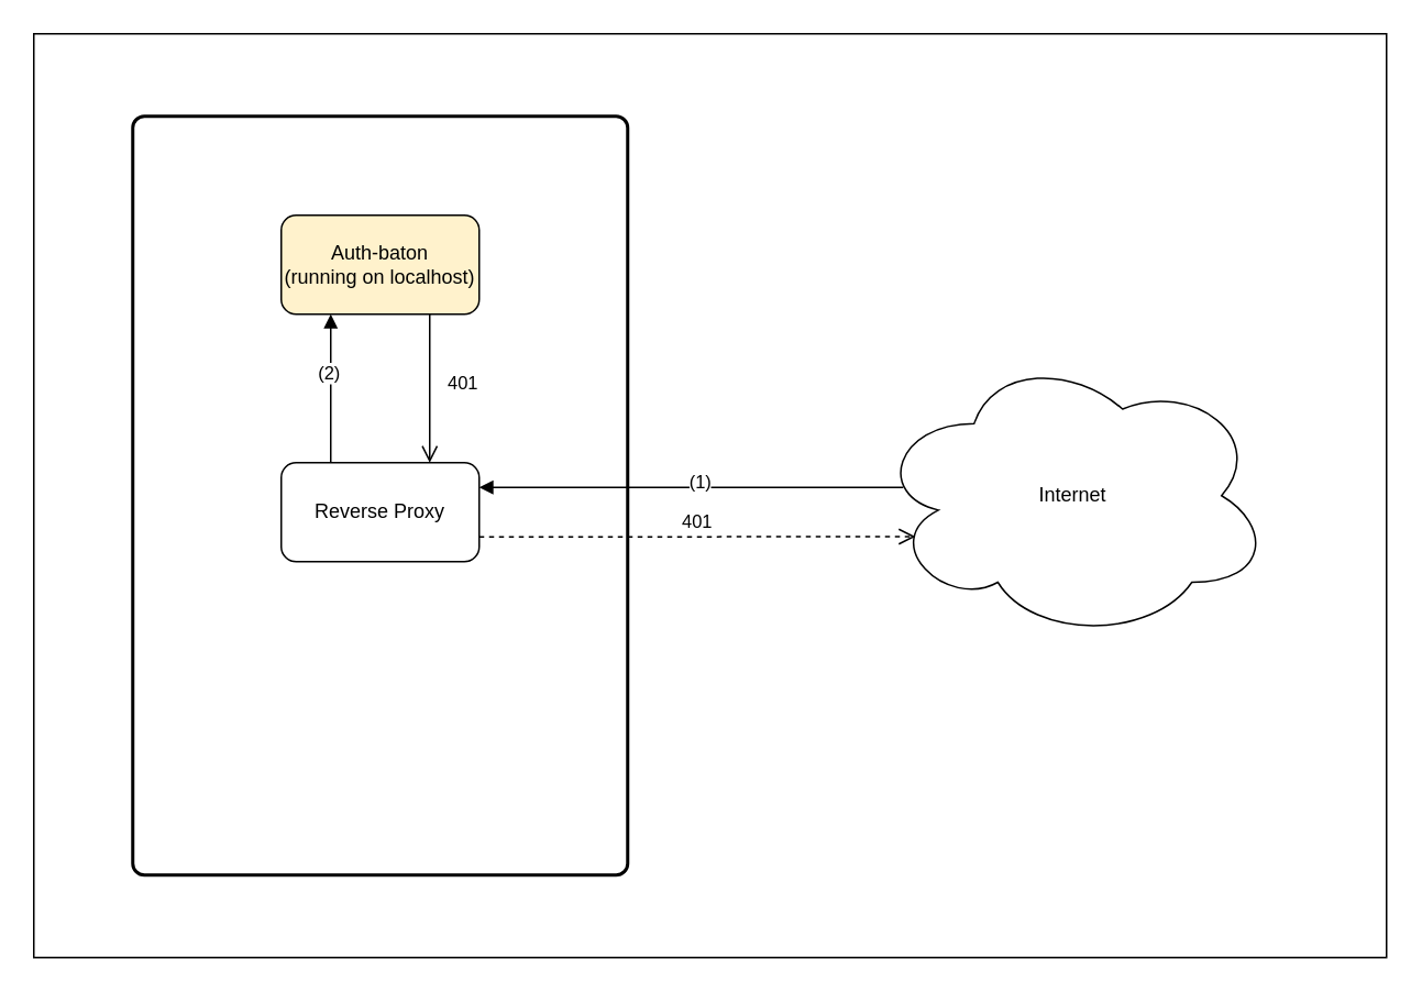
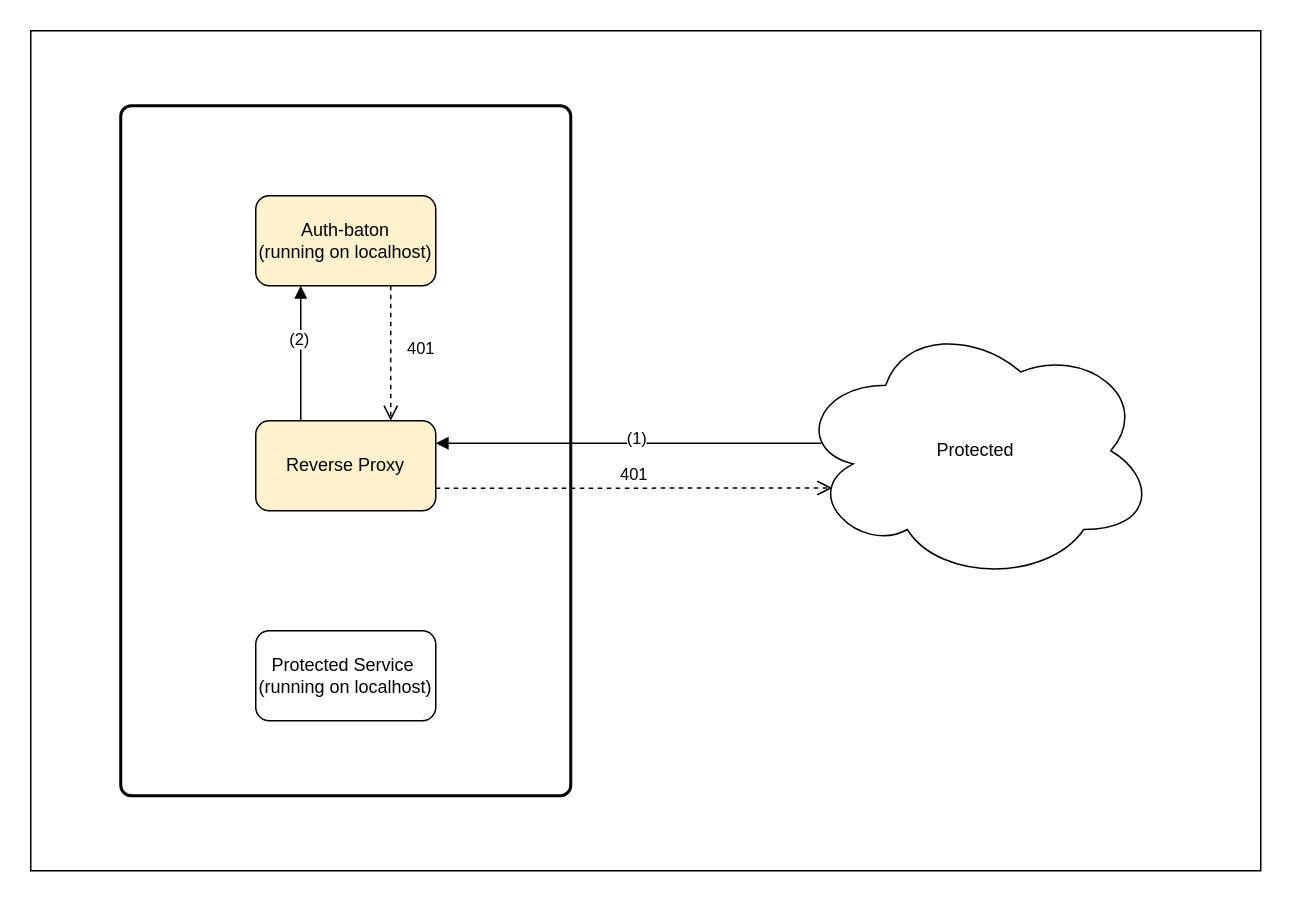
  <mxCell id="0" />
  <mxCell id="1" parent="0" />
  <mxCell id="2" value="" style="rounded=0;whiteSpace=wrap;html=1;" parent="1" vertex="1"><mxGeometry x="20" y="20" width="820" height="560" as="geometry" /></mxCell>
  <mxCell id="3" value="" style="rounded=1;whiteSpace=wrap;html=1;absoluteArcSize=1;arcSize=14;strokeWidth=2;" parent="1" vertex="1"><mxGeometry x="80" y="70" width="300" height="460" as="geometry" /></mxCell>
  <mxCell id="4" value="Auth-baton&lt;br&gt;(running on localhost)" style="rounded=1;whiteSpace=wrap;html=1;fillColor=#fff2cc;" parent="1" vertex="1"><mxGeometry x="170" y="130" width="120" height="60" as="geometry" /></mxCell>
- <mxCell id="6" value="Reverse Proxy" style="rounded=1;whiteSpace=wrap;html=1;" parent="1" vertex="1"><mxGeometry x="170" y="280" width="120" height="60" as="geometry" /></mxCell>
- <mxCell id="7" value="401" style="html=1;verticalAlign=bottom;endArrow=open;dashed=0;endSize=8;exitX=0.75;exitY=1;exitDx=0;exitDy=0;entryX=0.75;entryY=0;entryDx=0;entryDy=0;" parent="1" source="4" target="6" edge="1"><mxGeometry x="0.111" y="20" relative="1" as="geometry"><mxPoint x="250" y="230" as="sourcePoint" /><mxPoint x="170" y="230" as="targetPoint" /><mxPoint y="1" as="offset" /></mxGeometry></mxCell>
+ <mxCell id="5" value="Protected Service&amp;nbsp;&lt;br&gt;(running on localhost)" style="rounded=1;whiteSpace=wrap;html=1;" parent="1" vertex="1"><mxGeometry x="170" y="420" width="120" height="60" as="geometry" /></mxCell>
+ <mxCell id="6" value="Reverse Proxy" style="rounded=1;whiteSpace=wrap;html=1;fillColor=#fff2cc;" parent="1" vertex="1"><mxGeometry x="170" y="280" width="120" height="60" as="geometry" /></mxCell>
+ <mxCell id="7" value="401" style="html=1;verticalAlign=bottom;endArrow=open;dashed=1;endSize=8;exitX=0.75;exitY=1;exitDx=0;exitDy=0;entryX=0.75;entryY=0;entryDx=0;entryDy=0;" parent="1" source="4" target="6" edge="1"><mxGeometry x="0.111" y="20" relative="1" as="geometry"><mxPoint x="250" y="230" as="sourcePoint" /><mxPoint x="170" y="230" as="targetPoint" /><mxPoint y="1" as="offset" /></mxGeometry></mxCell>
  <mxCell id="8" value="" style="html=1;verticalAlign=bottom;endArrow=block;entryX=1;entryY=0.25;entryDx=0;entryDy=0;" parent="1" target="6" edge="1"><mxGeometry width="80" relative="1" as="geometry"><mxPoint x="547" y="295" as="sourcePoint" /><mxPoint x="520" y="309.33" as="targetPoint" /></mxGeometry></mxCell>
  <mxCell id="9" value="(1)" style="edgeLabel;html=1;align=center;verticalAlign=middle;resizable=0;points=[];" parent="8" vertex="1" connectable="0"><mxGeometry x="-0.038" y="-4" relative="1" as="geometry"><mxPoint as="offset" /></mxGeometry></mxCell>
  <mxCell id="10" value="401" style="html=1;verticalAlign=bottom;endArrow=open;dashed=1;endSize=8;exitX=1;exitY=0.75;exitDx=0;exitDy=0;entryX=0.102;entryY=0.642;entryDx=0;entryDy=0;entryPerimeter=0;" parent="1" source="6" target="13" edge="1"><mxGeometry relative="1" as="geometry"><mxPoint x="290" y="320" as="sourcePoint" /><mxPoint x="540" y="325" as="targetPoint" /></mxGeometry></mxCell>
  <mxCell id="11" value="" style="html=1;verticalAlign=bottom;endArrow=block;" parent="1" edge="1"><mxGeometry width="80" relative="1" as="geometry"><mxPoint x="200" y="280" as="sourcePoint" /><mxPoint x="200" y="190" as="targetPoint" /></mxGeometry></mxCell>
  <mxCell id="12" value="(2)" style="edgeLabel;html=1;align=center;verticalAlign=middle;resizable=0;points=[];" parent="11" vertex="1" connectable="0"><mxGeometry x="0.199" y="2" relative="1" as="geometry"><mxPoint y="-1" as="offset" /></mxGeometry></mxCell>
- <mxCell id="13" value="Internet" style="ellipse;shape=cloud;whiteSpace=wrap;html=1;" parent="1" vertex="1"><mxGeometry x="530" y="212.5" width="240" height="175" as="geometry" /></mxCell>
+ <mxCell id="13" value="Protected" style="ellipse;shape=cloud;whiteSpace=wrap;html=1;" parent="1" vertex="1"><mxGeometry x="530" y="212.5" width="240" height="175" as="geometry" /></mxCell>
